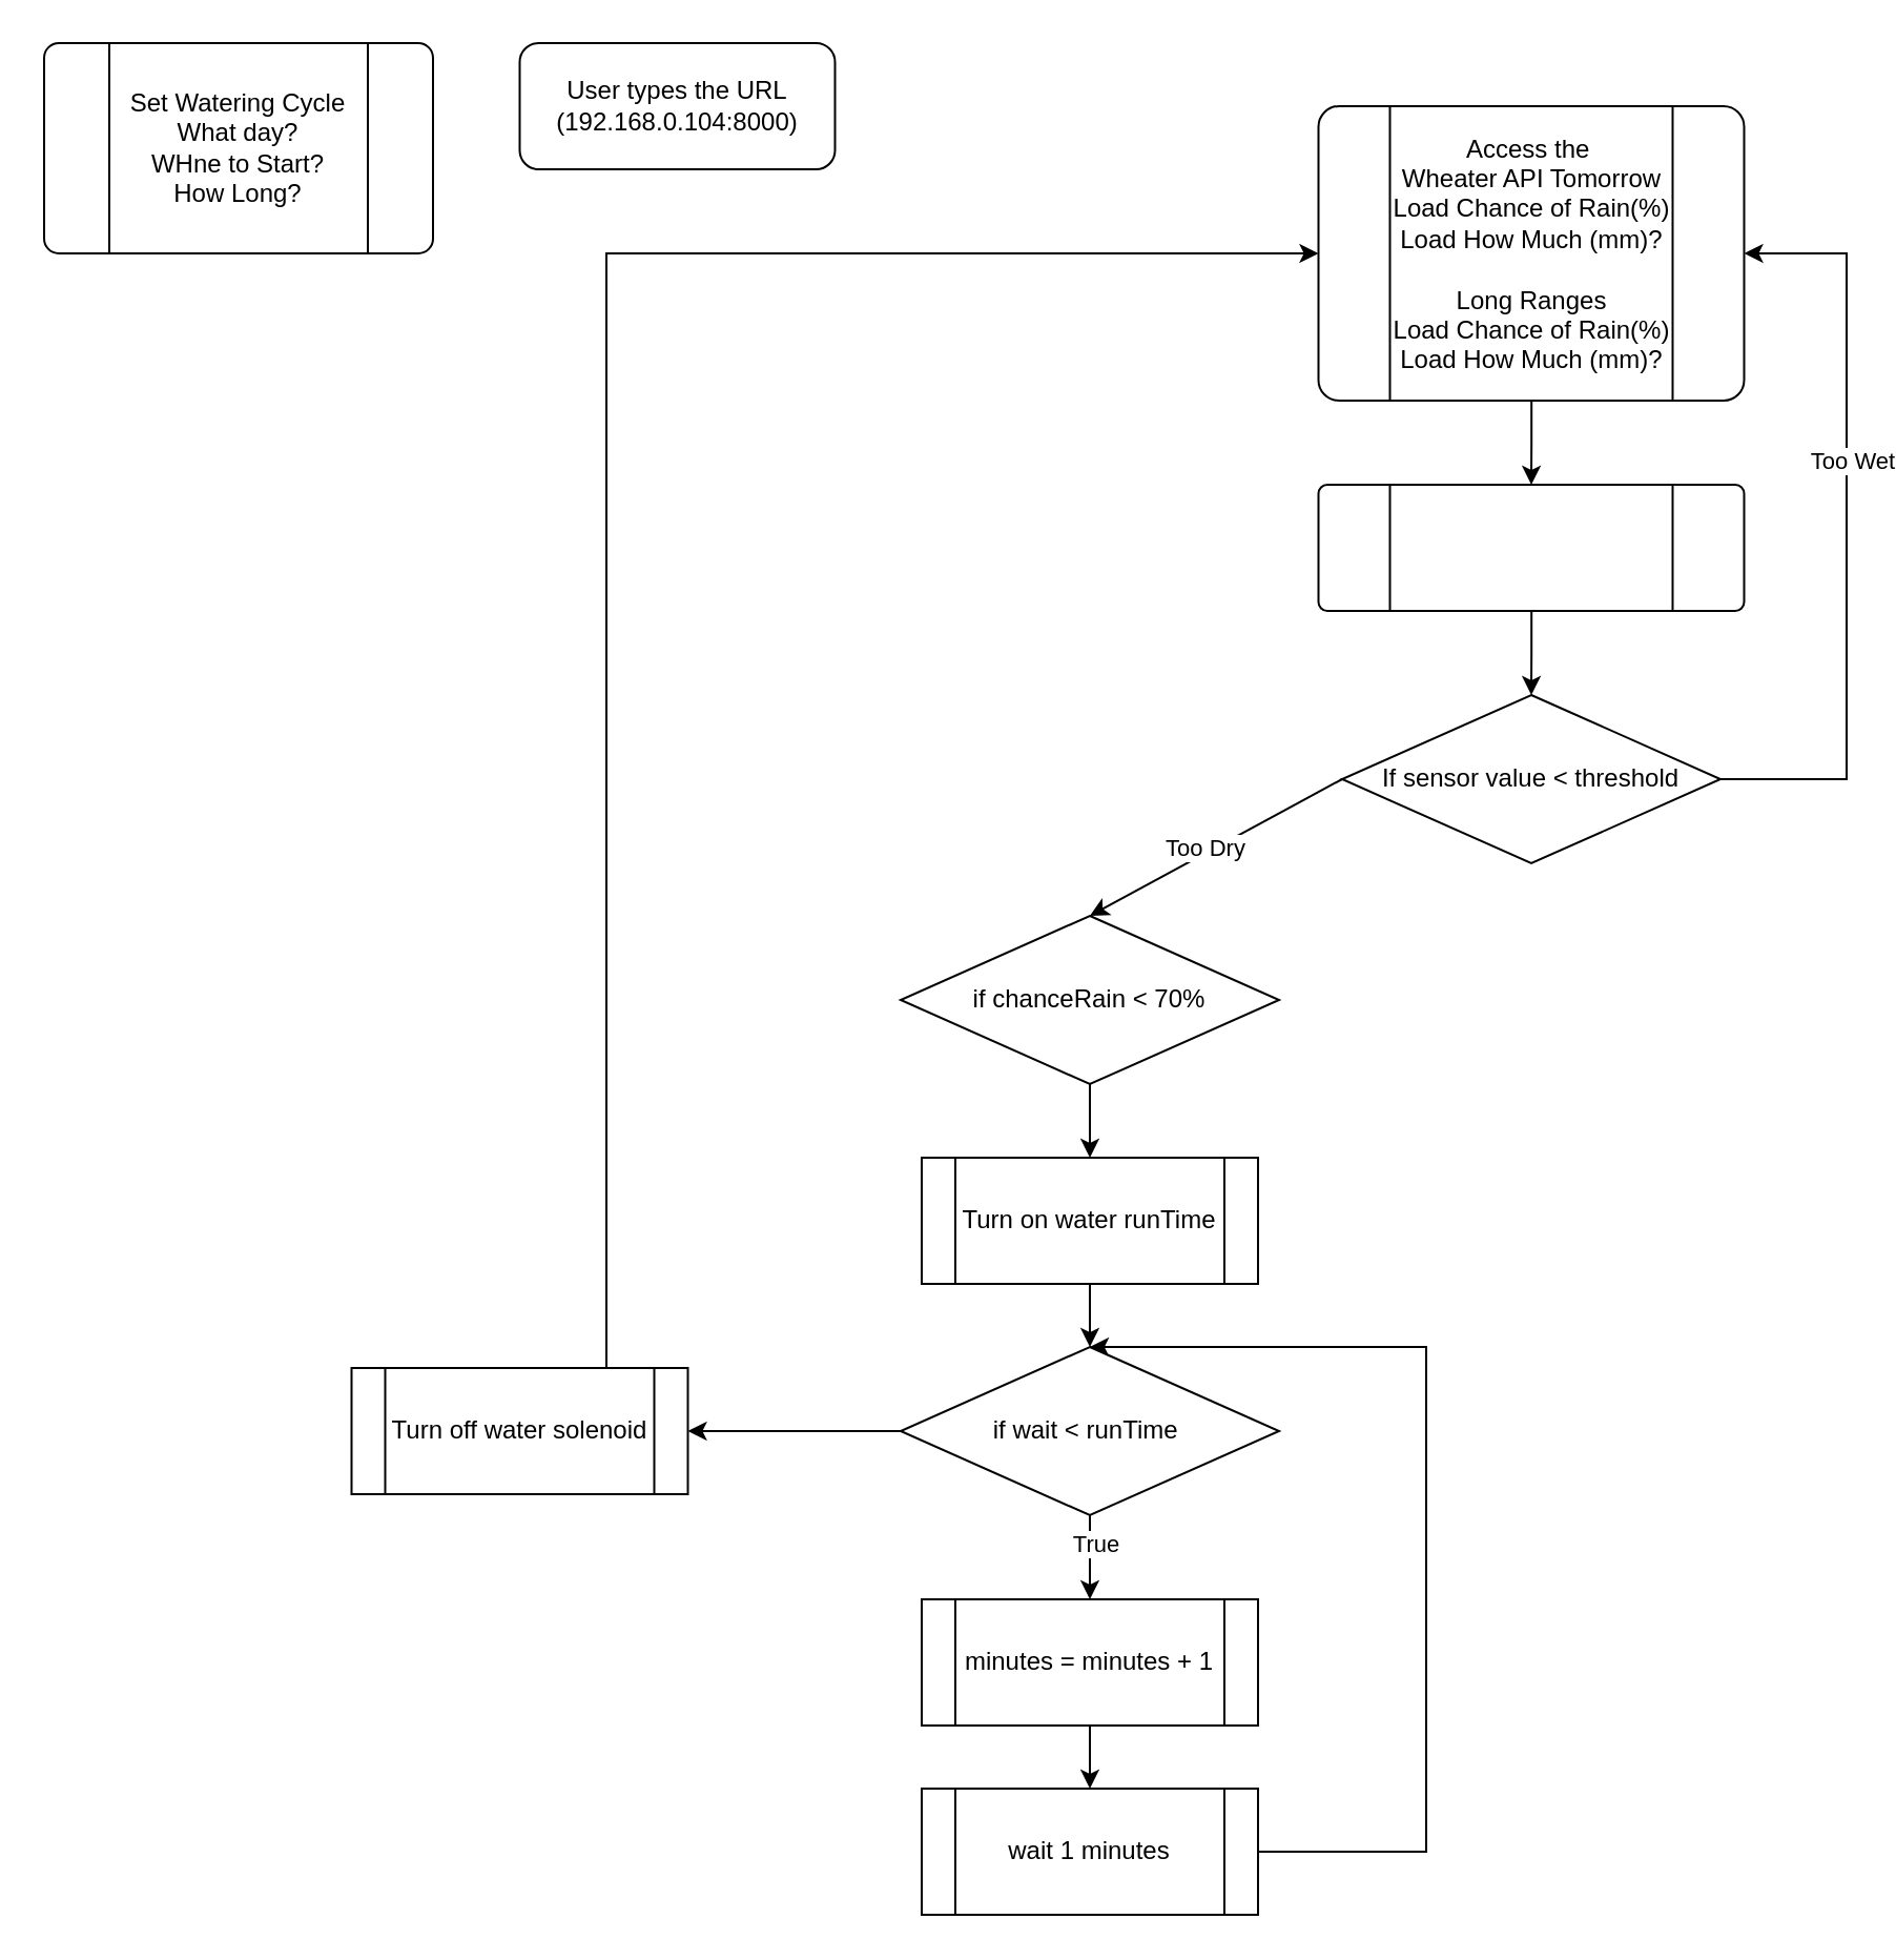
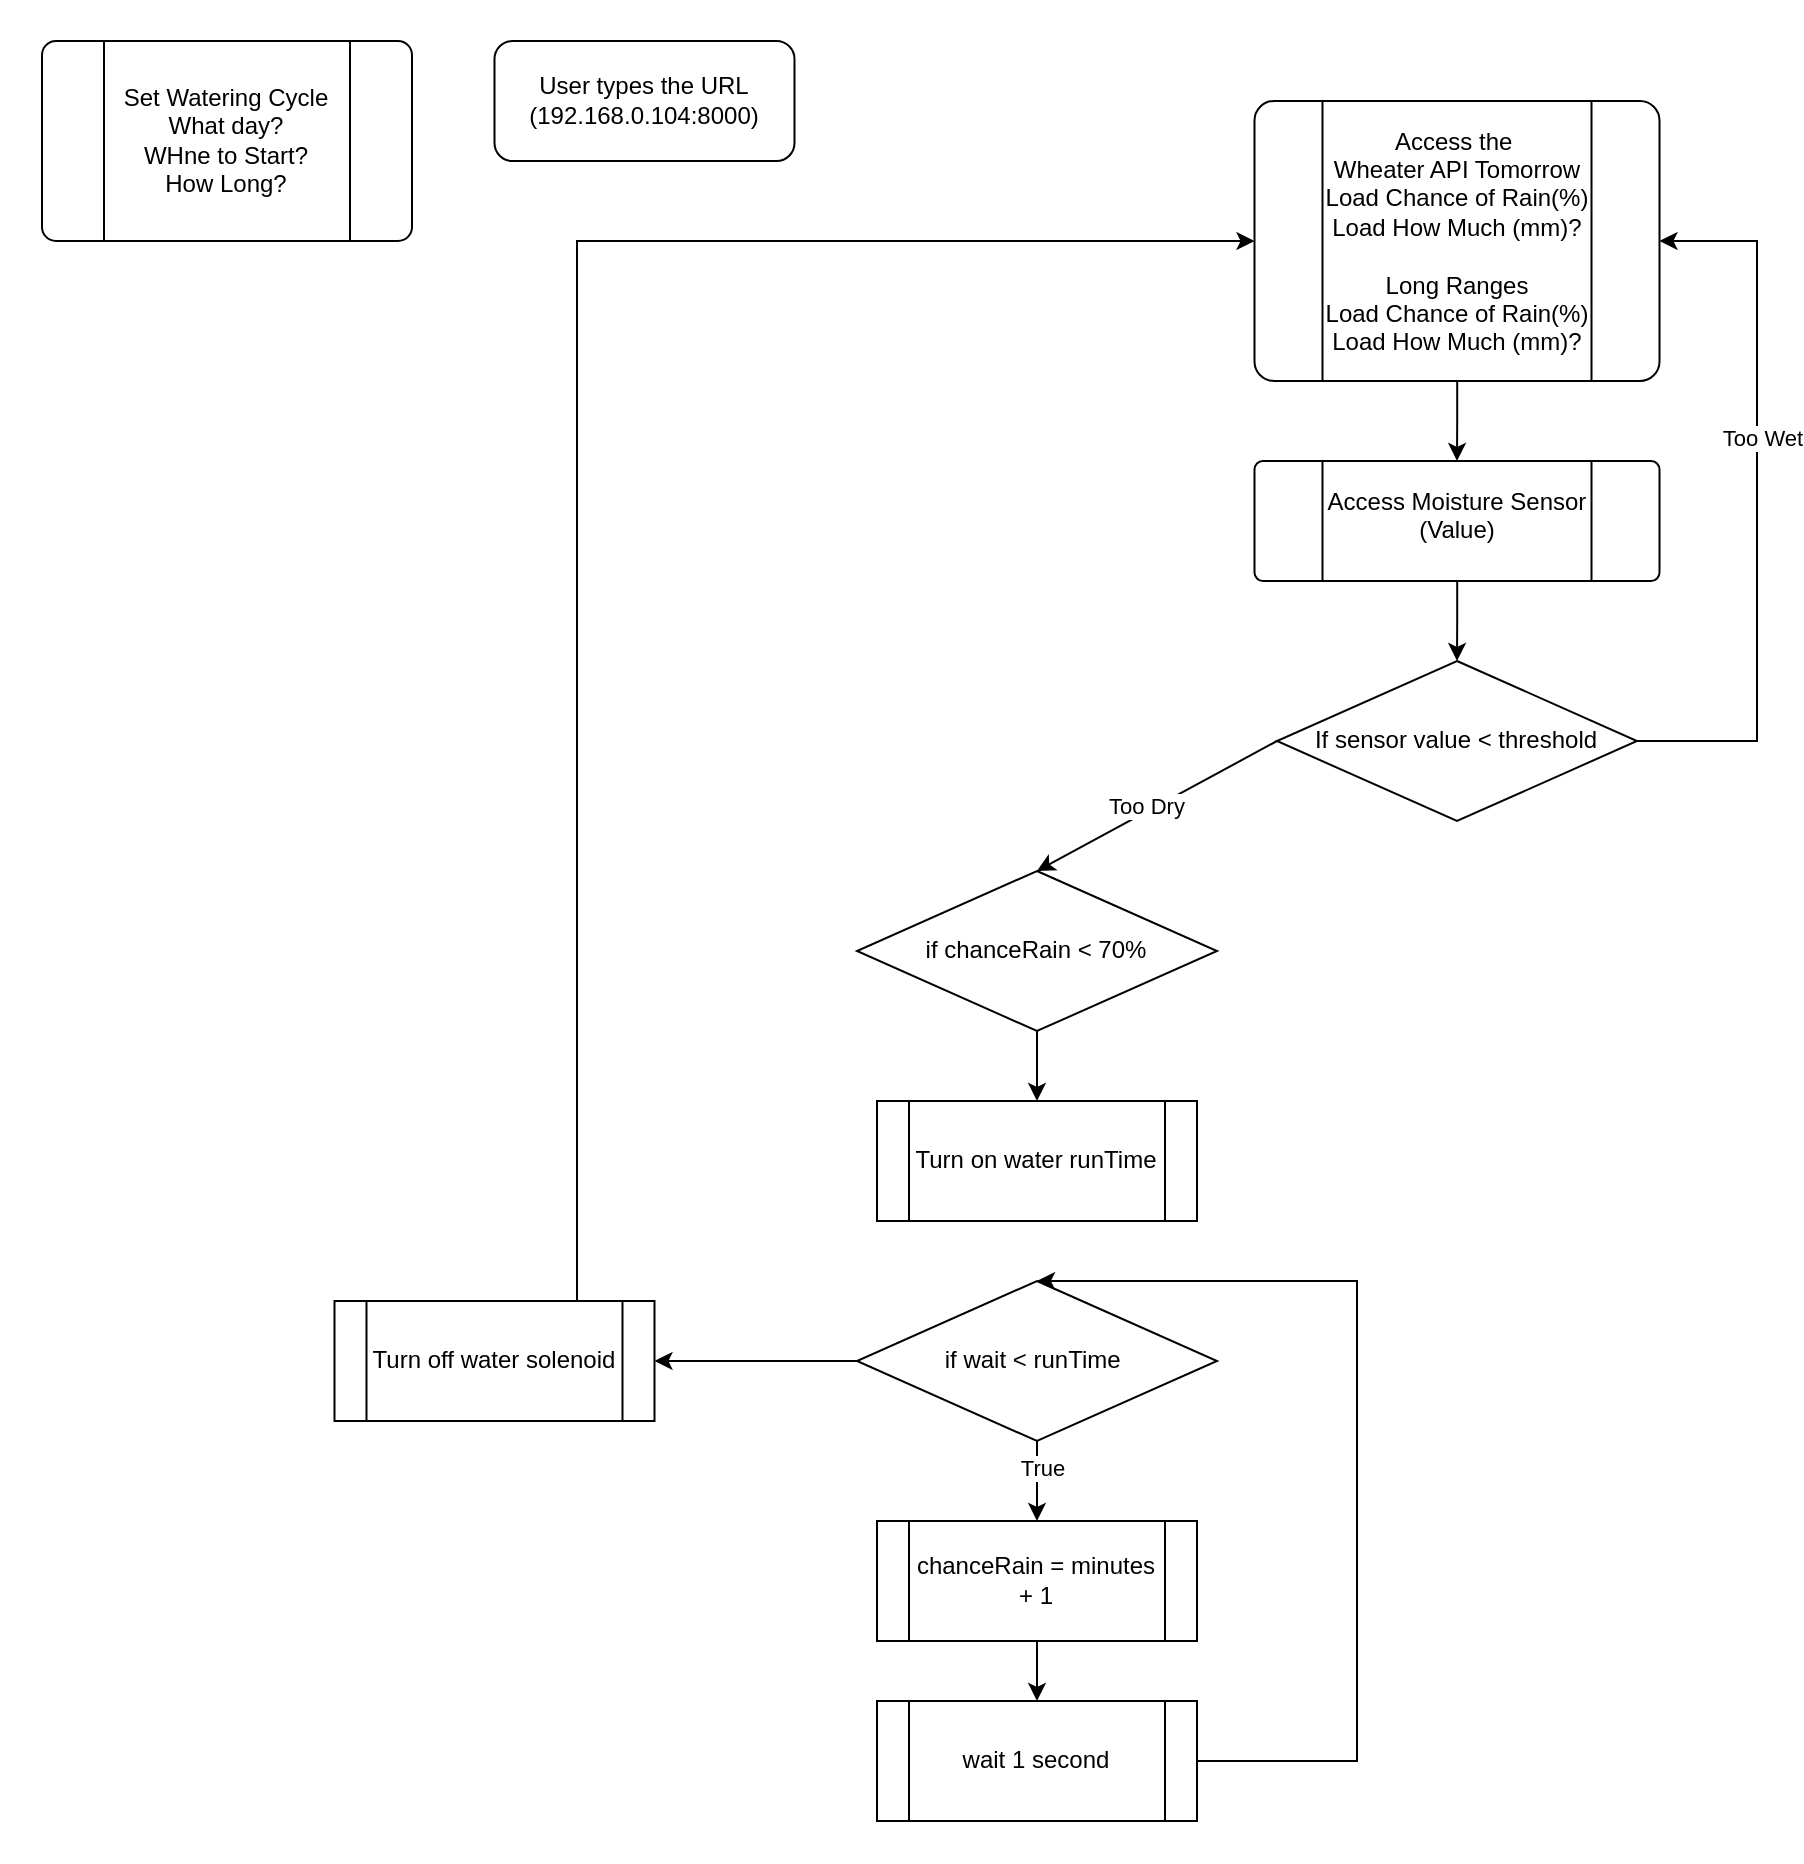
  <mxCell id="0" />
  <mxCell id="1" parent="0" />
  <mxCell id="2" value="User types the URL (192.168.0.104:8000)" style="rounded=1;whiteSpace=wrap;html=1;fontSize=12;glass=0;strokeWidth=1;shadow=0;" parent="1" vertex="1"><mxGeometry x="246.75" y="20" width="150" height="60" as="geometry" /></mxCell>
  <mxCell id="3" value="" style="group" vertex="1" connectable="0" parent="1"><mxGeometry x="38" y="20" width="185" height="100" as="geometry" /></mxCell>
  <mxCell id="4" value="" style="verticalLabelPosition=bottom;verticalAlign=top;html=1;shape=process;whiteSpace=wrap;rounded=1;size=0.167;arcSize=7;align=center;" vertex="1" parent="3"><mxGeometry x="-17.5" width="185" height="100" as="geometry" /></mxCell>
  <mxCell id="5" value="Set Watering Cycle&lt;div&gt;What day?&lt;/div&gt;&lt;div&gt;WHne to Start?&lt;/div&gt;&lt;div&gt;How Long?&lt;/div&gt;" style="text;html=1;align=center;verticalAlign=middle;whiteSpace=wrap;rounded=0;" vertex="1" parent="3"><mxGeometry x="15" y="35" width="120" height="30" as="geometry" /></mxCell>
  <mxCell id="6" style="edgeStyle=orthogonalEdgeStyle;rounded=0;orthogonalLoop=1;jettySize=auto;html=1;entryX=0.5;entryY=0;entryDx=0;entryDy=0;" edge="1" parent="1" source="7" target="10"><mxGeometry relative="1" as="geometry" /></mxCell>
  <mxCell id="7" value="" style="verticalLabelPosition=bottom;verticalAlign=top;html=1;shape=process;whiteSpace=wrap;rounded=1;size=0.167;arcSize=7;align=center;" vertex="1" parent="1"><mxGeometry x="626.75" y="50" width="202.5" height="140" as="geometry" /></mxCell>
  <mxCell id="8" value="&lt;div&gt;Access the&amp;nbsp;&lt;/div&gt;&lt;div&gt;Wheater API Tomorrow&lt;/div&gt;Load Chance of Rain(%)&lt;div&gt;Load How Much (mm)?&lt;/div&gt;&lt;div&gt;&lt;br&gt;&lt;/div&gt;&lt;div&gt;Long Ranges&lt;/div&gt;&lt;div&gt;Load Chance of Rain(%)&lt;div&gt;Load How Much (mm)?&lt;/div&gt;&lt;div&gt;&lt;br&gt;&lt;/div&gt;&lt;div&gt;&lt;br&gt;&lt;/div&gt;&lt;/div&gt;" style="text;html=1;align=center;verticalAlign=middle;whiteSpace=wrap;rounded=0;" vertex="1" parent="1"><mxGeometry x="660.5" y="120" width="135" height="30" as="geometry" /></mxCell>
  <mxCell id="9" style="edgeStyle=orthogonalEdgeStyle;rounded=0;orthogonalLoop=1;jettySize=auto;html=1;entryX=0.5;entryY=0;entryDx=0;entryDy=0;" edge="1" parent="1" source="10" target="16"><mxGeometry relative="1" as="geometry" /></mxCell>
  <mxCell id="10" value="" style="verticalLabelPosition=bottom;verticalAlign=top;html=1;shape=process;whiteSpace=wrap;rounded=1;size=0.167;arcSize=7;align=center;" vertex="1" parent="1"><mxGeometry x="626.75" y="230" width="202.5" height="60" as="geometry" /></mxCell>
+ <mxCell id="11" value="&lt;div&gt;Access Moisture Sensor (Value)&lt;/div&gt;&lt;div&gt;&lt;div&gt;&lt;br&gt;&lt;/div&gt;&lt;/div&gt;" style="text;html=1;align=center;verticalAlign=middle;whiteSpace=wrap;rounded=0;" vertex="1" parent="1"><mxGeometry x="660.5" y="250" width="135" height="30" as="geometry" /></mxCell>
  <mxCell id="12" style="rounded=0;orthogonalLoop=1;jettySize=auto;html=1;exitX=0;exitY=0.5;exitDx=0;exitDy=0;entryX=0.5;entryY=0;entryDx=0;entryDy=0;" edge="1" parent="1" source="16" target="18"><mxGeometry relative="1" as="geometry" /></mxCell>
  <mxCell id="13" value="Too Dry" style="edgeLabel;html=1;align=center;verticalAlign=middle;resizable=0;points=[];" vertex="1" connectable="0" parent="12"><mxGeometry x="0.071" y="-3" relative="1" as="geometry"><mxPoint as="offset" /></mxGeometry></mxCell>
  <mxCell id="14" style="edgeStyle=orthogonalEdgeStyle;rounded=0;orthogonalLoop=1;jettySize=auto;html=1;entryX=1;entryY=0.5;entryDx=0;entryDy=0;" edge="1" parent="1" source="16" target="7"><mxGeometry relative="1" as="geometry"><Array as="points"><mxPoint x="878" y="370" /><mxPoint x="878" y="120" /></Array></mxGeometry></mxCell>
  <mxCell id="15" value="Too Wet" style="edgeLabel;html=1;align=center;verticalAlign=middle;resizable=0;points=[];" vertex="1" connectable="0" parent="14"><mxGeometry x="0.182" y="-2" relative="1" as="geometry"><mxPoint as="offset" /></mxGeometry></mxCell>
  <mxCell id="16" value="If sensor value &amp;lt; threshold&lt;span style=&quot;color: rgba(0, 0, 0, 0); font-family: monospace; font-size: 0px; text-align: start; text-wrap: nowrap;&quot;&gt;%3CmxGraphModel%3E%3Croot%3E%3CmxCell%20id%3D%220%22%2F%3E%3CmxCell%20id%3D%221%22%20parent%3D%220%22%2F%3E%3CmxCell%20id%3D%222%22%20value%3D%22%22%20style%3D%22verticalLabelPosition%3Dbottom%3BverticalAlign%3Dtop%3Bhtml%3D1%3Bshape%3Dprocess%3BwhiteSpace%3Dwrap%3Brounded%3D1%3Bsize%3D0.167%3BarcSize%3D7%3Balign%3Dcenter%3B%22%20vertex%3D%221%22%20parent%3D%221%22%3E%3CmxGeometry%20x%3D%22118.75%22%20y%3D%22480%22%20width%3D%22202.5%22%20height%3D%22140%22%20as%3D%22geometry%22%2F%3E%3C%2FmxCell%3E%3CmxCell%20id%3D%223%22%20value%3D%22%26lt%3Bdiv%26gt%3BAccess%20the%26amp%3Bnbsp%3B%26lt%3B%2Fdiv%26gt%3B%26lt%3Bdiv%26gt%3BWheater%20API%20Tomorrow%26lt%3B%2Fdiv%26gt%3BLoad%20Chance%20of%20Rain(%25)%26lt%3Bdiv%26gt%3BLoad%20How%20Much%20(mm)%3F%26lt%3B%2Fdiv%26gt%3B%26lt%3Bdiv%26gt%3B%26lt%3Bbr%26gt%3B%26lt%3B%2Fdiv%26gt%3B%26lt%3Bdiv%26gt%3BLong%20Ranges%26lt%3B%2Fdiv%26gt%3B%26lt%3Bdiv%26gt%3BLoad%20Chance%20of%20Rain(%25)%26lt%3Bdiv%26gt%3BLoad%20How%20Much%20(mm)%3F%26lt%3B%2Fdiv%26gt%3B%26lt%3Bdiv%26gt%3B%26lt%3Bbr%26gt%3B%26lt%3B%2Fdiv%26gt%3B%26lt%3Bdiv%26gt%3B%26lt%3Bbr%26gt%3B%26lt%3B%2Fdiv%26gt%3B%26lt%3B%2Fdiv%26gt%3B%22%20style%3D%22text%3Bhtml%3D1%3Balign%3Dcenter%3BverticalAlign%3Dmiddle%3BwhiteSpace%3Dwrap%3Brounded%3D0%3B%22%20vertex%3D%221%22%20parent%3D%221%22%3E%3CmxGeometry%20x%3D%22152.5%22%20y%3D%22550%22%20width%3D%22135%22%20height%3D%2230%22%20as%3D%22geometry%22%2F%3E%3C%2FmxCell%3E%3C%2Froot%3E%3C%2FmxGraphModel%3E&lt;/span&gt;" style="rhombus;whiteSpace=wrap;html=1;" vertex="1" parent="1"><mxGeometry x="638" y="330" width="180" height="80" as="geometry" /></mxCell>
  <mxCell id="17" value="" style="edgeStyle=orthogonalEdgeStyle;rounded=0;orthogonalLoop=1;jettySize=auto;html=1;" edge="1" parent="1" source="18" target="20"><mxGeometry relative="1" as="geometry" /></mxCell>
  <mxCell id="18" value="if chanceRain &amp;lt; 70%" style="rhombus;whiteSpace=wrap;html=1;" vertex="1" parent="1"><mxGeometry x="428" y="435" width="180" height="80" as="geometry" /></mxCell>
- <mxCell id="19" style="edgeStyle=orthogonalEdgeStyle;rounded=0;orthogonalLoop=1;jettySize=auto;html=1;entryX=0.5;entryY=0;entryDx=0;entryDy=0;" edge="1" parent="1" source="20" target="24"><mxGeometry relative="1" as="geometry" /></mxCell>
  <mxCell id="20" value="Turn on water runTime" style="shape=process;whiteSpace=wrap;html=1;backgroundOutline=1;" vertex="1" parent="1"><mxGeometry x="438" y="550" width="160" height="60" as="geometry" /></mxCell>
  <mxCell id="21" style="edgeStyle=orthogonalEdgeStyle;rounded=0;orthogonalLoop=1;jettySize=auto;html=1;entryX=0.5;entryY=0;entryDx=0;entryDy=0;" edge="1" parent="1" source="24" target="26"><mxGeometry relative="1" as="geometry" /></mxCell>
  <mxCell id="22" value="True" style="edgeLabel;html=1;align=center;verticalAlign=middle;resizable=0;points=[];" vertex="1" connectable="0" parent="21"><mxGeometry x="-0.35" y="2" relative="1" as="geometry"><mxPoint as="offset" /></mxGeometry></mxCell>
  <mxCell id="23" style="edgeStyle=orthogonalEdgeStyle;rounded=0;orthogonalLoop=1;jettySize=auto;html=1;" edge="1" parent="1" source="24" target="30"><mxGeometry relative="1" as="geometry" /></mxCell>
  <mxCell id="24" value="if wait &amp;lt; runTime&amp;nbsp;" style="rhombus;whiteSpace=wrap;html=1;" vertex="1" parent="1"><mxGeometry x="428" y="640" width="180" height="80" as="geometry" /></mxCell>
  <mxCell id="25" style="edgeStyle=orthogonalEdgeStyle;rounded=0;orthogonalLoop=1;jettySize=auto;html=1;entryX=0.5;entryY=0;entryDx=0;entryDy=0;" edge="1" parent="1" source="26" target="28"><mxGeometry relative="1" as="geometry" /></mxCell>
- <mxCell id="26" value="minutes = minutes + 1" style="shape=process;whiteSpace=wrap;html=1;backgroundOutline=1;" vertex="1" parent="1"><mxGeometry x="438" y="760" width="160" height="60" as="geometry" /></mxCell>
+ <mxCell id="26" value="chanceRain = minutes + 1" style="shape=process;whiteSpace=wrap;html=1;backgroundOutline=1;" vertex="1" parent="1"><mxGeometry x="438" y="760" width="160" height="60" as="geometry" /></mxCell>
  <mxCell id="27" style="edgeStyle=orthogonalEdgeStyle;rounded=0;orthogonalLoop=1;jettySize=auto;html=1;entryX=0.5;entryY=0;entryDx=0;entryDy=0;" edge="1" parent="1" source="28" target="24"><mxGeometry relative="1" as="geometry"><Array as="points"><mxPoint x="678" y="880" /><mxPoint x="678" y="640" /></Array></mxGeometry></mxCell>
- <mxCell id="28" value="wait 1 minutes" style="shape=process;whiteSpace=wrap;html=1;backgroundOutline=1;" vertex="1" parent="1"><mxGeometry x="438" y="850" width="160" height="60" as="geometry" /></mxCell>
+ <mxCell id="28" value="wait 1 second" style="shape=process;whiteSpace=wrap;html=1;backgroundOutline=1;" vertex="1" parent="1"><mxGeometry x="438" y="850" width="160" height="60" as="geometry" /></mxCell>
  <mxCell id="29" style="edgeStyle=orthogonalEdgeStyle;rounded=0;orthogonalLoop=1;jettySize=auto;html=1;entryX=0;entryY=0.5;entryDx=0;entryDy=0;" edge="1" parent="1" source="30" target="7"><mxGeometry relative="1" as="geometry"><mxPoint x="608" y="120" as="targetPoint" /><Array as="points"><mxPoint x="288" y="120" /></Array></mxGeometry></mxCell>
  <mxCell id="30" value="Turn off water solenoid" style="shape=process;whiteSpace=wrap;html=1;backgroundOutline=1;" vertex="1" parent="1"><mxGeometry x="166.75" y="650" width="160" height="60" as="geometry" /></mxCell>
